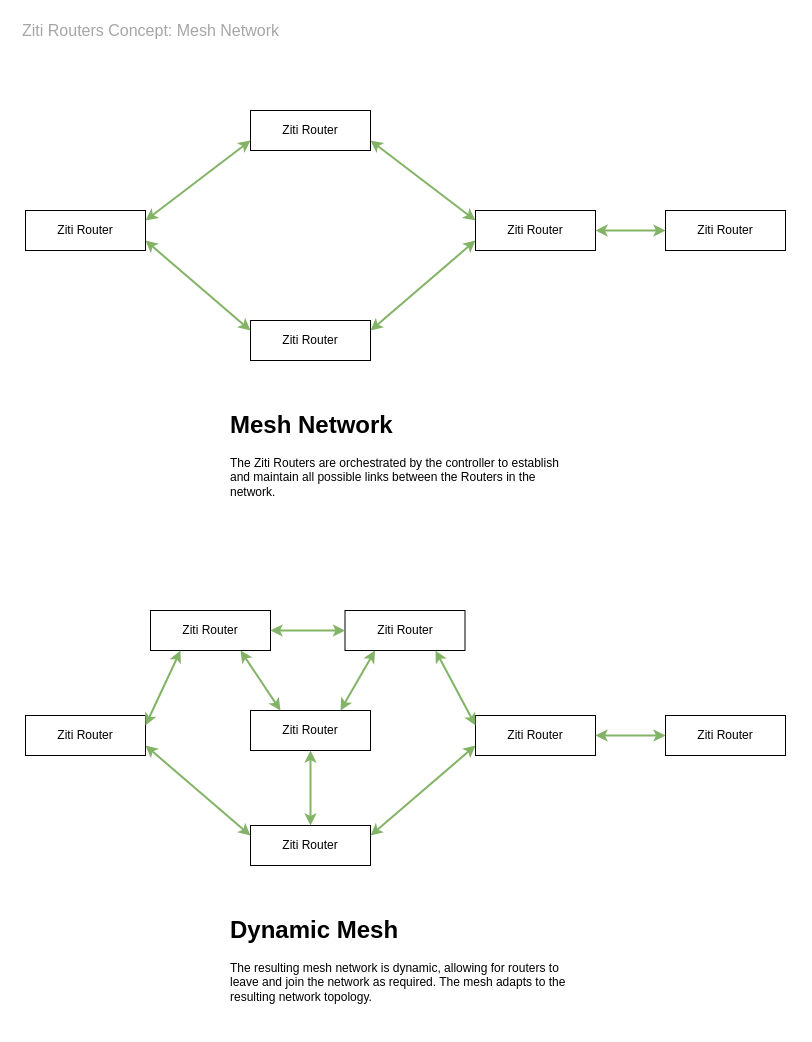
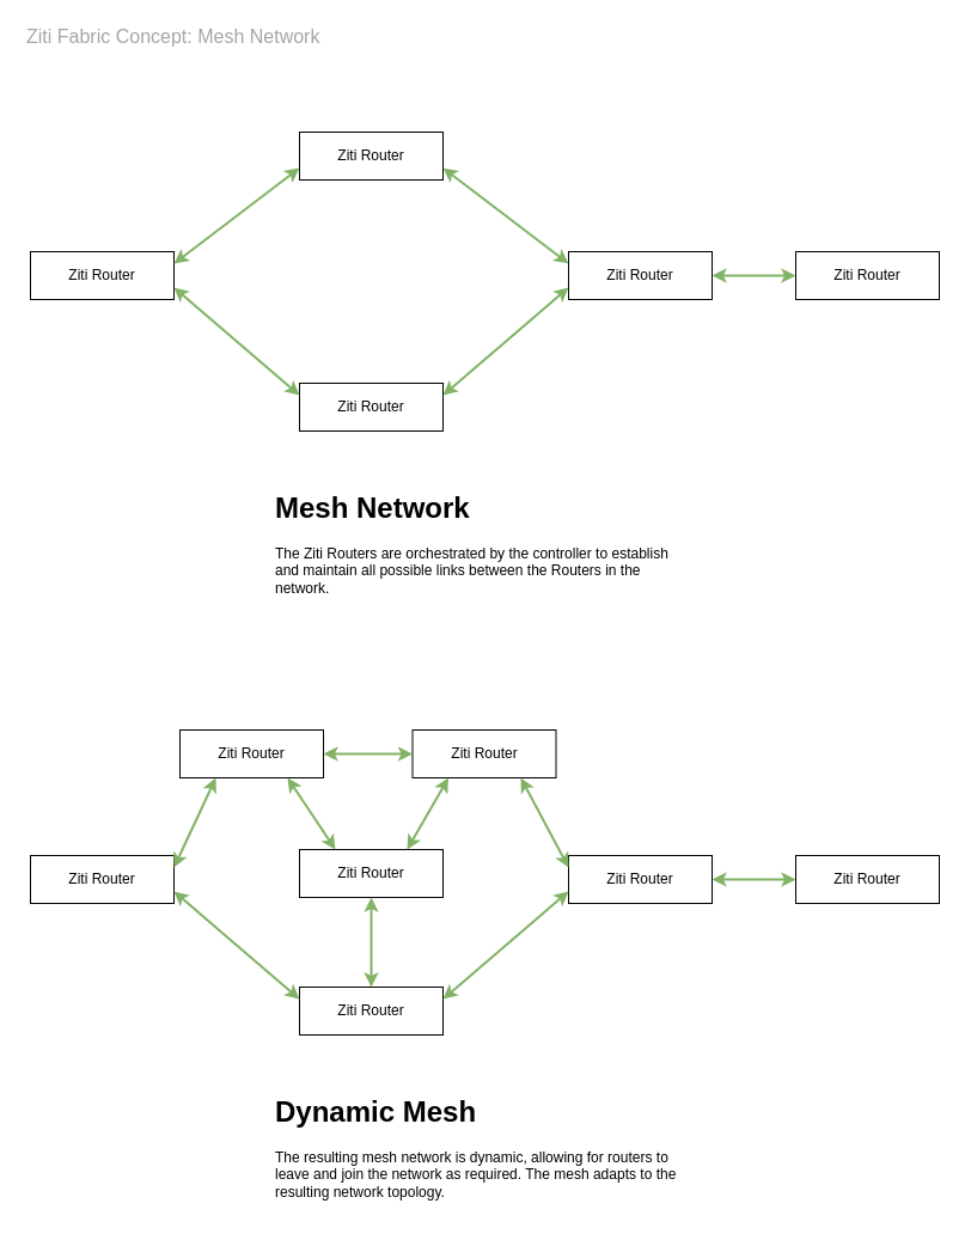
  <mxCell id="0" />
  <mxCell id="1" parent="0" />
- <mxCell id="2" value="&lt;span style=&quot;font-size: 16px&quot;&gt;Ziti Routers Concept: Mesh Network&lt;br&gt;&lt;/span&gt;" style="text;html=1;strokeColor=none;fillColor=none;align=left;verticalAlign=middle;whiteSpace=wrap;rounded=0;fontColor=#A6A6A6;" vertex="1" parent="1"><mxGeometry x="20" y="20" width="770" height="20" as="geometry" /></mxCell>
+ <mxCell id="2" value="&lt;span style=&quot;font-size: 16px&quot;&gt;Ziti Fabric Concept: Mesh Network&lt;br&gt;&lt;/span&gt;" style="text;html=1;strokeColor=none;fillColor=none;align=left;verticalAlign=middle;whiteSpace=wrap;rounded=0;fontColor=#A6A6A6;" vertex="1" parent="1"><mxGeometry x="20" y="20" width="770" height="20" as="geometry" /></mxCell>
  <mxCell id="3" value="Ziti Router" style="rounded=0;whiteSpace=wrap;html=1;" vertex="1" parent="1"><mxGeometry x="25" y="210" width="120" height="40" as="geometry" /></mxCell>
  <mxCell id="4" value="Ziti Router" style="rounded=0;whiteSpace=wrap;html=1;" vertex="1" parent="1"><mxGeometry x="665" y="210" width="120" height="40" as="geometry" /></mxCell>
  <mxCell id="5" value="Ziti Router" style="rounded=0;whiteSpace=wrap;html=1;" vertex="1" parent="1"><mxGeometry x="250" y="320" width="120" height="40" as="geometry" /></mxCell>
  <mxCell id="6" value="Ziti Router" style="rounded=0;whiteSpace=wrap;html=1;" vertex="1" parent="1"><mxGeometry x="475" y="210" width="120" height="40" as="geometry" /></mxCell>
  <mxCell id="7" value="Ziti Router" style="rounded=0;whiteSpace=wrap;html=1;" vertex="1" parent="1"><mxGeometry x="250" y="110" width="120" height="40" as="geometry" /></mxCell>
  <mxCell id="8" value="" style="endArrow=classic;startArrow=classic;html=1;exitX=1;exitY=0.25;exitDx=0;exitDy=0;entryX=0;entryY=0.75;entryDx=0;entryDy=0;fillColor=#d5e8d4;strokeColor=#82b366;strokeWidth=2;" edge="1" parent="1" source="3" target="7"><mxGeometry width="50" height="50" relative="1" as="geometry"><mxPoint x="180" y="220" as="sourcePoint" /><mxPoint x="380" y="220" as="targetPoint" /></mxGeometry></mxCell>
  <mxCell id="9" value="" style="endArrow=classic;startArrow=classic;html=1;exitX=0;exitY=0.25;exitDx=0;exitDy=0;entryX=1;entryY=0.75;entryDx=0;entryDy=0;fillColor=#d5e8d4;strokeColor=#82b366;strokeWidth=2;" edge="1" parent="1" source="5" target="3"><mxGeometry width="50" height="50" relative="1" as="geometry"><mxPoint x="190" y="240" as="sourcePoint" /><mxPoint x="270" y="170" as="targetPoint" /></mxGeometry></mxCell>
  <mxCell id="10" value="" style="endArrow=classic;startArrow=classic;html=1;exitX=0;exitY=0.25;exitDx=0;exitDy=0;fillColor=#d5e8d4;strokeColor=#82b366;strokeWidth=2;entryX=1;entryY=0.75;entryDx=0;entryDy=0;" edge="1" parent="1" source="6" target="7"><mxGeometry width="50" height="50" relative="1" as="geometry"><mxPoint x="215" y="250" as="sourcePoint" /><mxPoint x="365" y="170" as="targetPoint" /></mxGeometry></mxCell>
  <mxCell id="11" value="" style="endArrow=classic;startArrow=classic;html=1;exitX=1;exitY=0.25;exitDx=0;exitDy=0;entryX=0;entryY=0.75;entryDx=0;entryDy=0;fillColor=#d5e8d4;strokeColor=#82b366;strokeWidth=2;" edge="1" parent="1" source="5" target="6"><mxGeometry width="50" height="50" relative="1" as="geometry"><mxPoint x="225" y="260" as="sourcePoint" /><mxPoint x="305" y="190" as="targetPoint" /></mxGeometry></mxCell>
  <mxCell id="12" value="" style="endArrow=classic;startArrow=classic;html=1;fillColor=#d5e8d4;strokeColor=#82b366;strokeWidth=2;entryX=0;entryY=0.5;entryDx=0;entryDy=0;exitX=1;exitY=0.5;exitDx=0;exitDy=0;" edge="1" parent="1" source="6" target="4"><mxGeometry width="50" height="50" relative="1" as="geometry"><mxPoint x="575" y="280" as="sourcePoint" /><mxPoint x="375" y="180" as="targetPoint" /></mxGeometry></mxCell>
  <mxCell id="13" value="&lt;h1&gt;Mesh Network&lt;/h1&gt;&lt;p&gt;The Ziti Routers are orchestrated by the controller to establish and maintain all possible links between the Routers in the network.&lt;/p&gt;" style="text;html=1;strokeColor=none;fillColor=none;spacing=5;spacingTop=-20;whiteSpace=wrap;overflow=hidden;rounded=0;" vertex="1" parent="1"><mxGeometry x="224.5" y="405" width="360" height="110" as="geometry" /></mxCell>
  <mxCell id="14" value="Ziti Router" style="rounded=0;whiteSpace=wrap;html=1;" vertex="1" parent="1"><mxGeometry x="25" y="715" width="120" height="40" as="geometry" /></mxCell>
  <mxCell id="15" value="Ziti Router" style="rounded=0;whiteSpace=wrap;html=1;" vertex="1" parent="1"><mxGeometry x="665" y="715" width="120" height="40" as="geometry" /></mxCell>
  <mxCell id="16" value="Ziti Router" style="rounded=0;whiteSpace=wrap;html=1;" vertex="1" parent="1"><mxGeometry x="250" y="825" width="120" height="40" as="geometry" /></mxCell>
  <mxCell id="17" value="Ziti Router" style="rounded=0;whiteSpace=wrap;html=1;" vertex="1" parent="1"><mxGeometry x="475" y="715" width="120" height="40" as="geometry" /></mxCell>
  <mxCell id="18" value="Ziti Router" style="rounded=0;whiteSpace=wrap;html=1;" vertex="1" parent="1"><mxGeometry x="150" y="610" width="120" height="40" as="geometry" /></mxCell>
  <mxCell id="19" value="" style="endArrow=classic;startArrow=classic;html=1;exitX=1;exitY=0.25;exitDx=0;exitDy=0;entryX=0.25;entryY=1;entryDx=0;entryDy=0;fillColor=#d5e8d4;strokeColor=#82b366;strokeWidth=2;" edge="1" parent="1" source="14" target="18"><mxGeometry width="50" height="50" relative="1" as="geometry"><mxPoint x="180" y="725" as="sourcePoint" /><mxPoint x="380" y="725" as="targetPoint" /></mxGeometry></mxCell>
  <mxCell id="20" value="" style="endArrow=classic;startArrow=classic;html=1;exitX=0;exitY=0.25;exitDx=0;exitDy=0;entryX=1;entryY=0.75;entryDx=0;entryDy=0;fillColor=#d5e8d4;strokeColor=#82b366;strokeWidth=2;" edge="1" parent="1" source="16" target="14"><mxGeometry width="50" height="50" relative="1" as="geometry"><mxPoint x="190" y="745" as="sourcePoint" /><mxPoint x="270" y="675" as="targetPoint" /></mxGeometry></mxCell>
  <mxCell id="21" value="" style="endArrow=classic;startArrow=classic;html=1;exitX=1;exitY=0.25;exitDx=0;exitDy=0;entryX=0;entryY=0.75;entryDx=0;entryDy=0;fillColor=#d5e8d4;strokeColor=#82b366;strokeWidth=2;" edge="1" parent="1" source="16" target="17"><mxGeometry width="50" height="50" relative="1" as="geometry"><mxPoint x="225" y="765" as="sourcePoint" /><mxPoint x="305" y="695" as="targetPoint" /></mxGeometry></mxCell>
  <mxCell id="22" value="" style="endArrow=classic;startArrow=classic;html=1;fillColor=#d5e8d4;strokeColor=#82b366;strokeWidth=2;entryX=0;entryY=0.5;entryDx=0;entryDy=0;exitX=1;exitY=0.5;exitDx=0;exitDy=0;" edge="1" parent="1" source="17" target="15"><mxGeometry width="50" height="50" relative="1" as="geometry"><mxPoint x="575" y="785" as="sourcePoint" /><mxPoint x="375" y="685" as="targetPoint" /></mxGeometry></mxCell>
  <mxCell id="23" value="&lt;h1&gt;Dynamic Mesh&lt;/h1&gt;&lt;p&gt;The resulting mesh network is dynamic, allowing for routers to leave and join the network as required. The mesh adapts to the resulting network topology.&lt;/p&gt;" style="text;html=1;strokeColor=none;fillColor=none;spacing=5;spacingTop=-20;whiteSpace=wrap;overflow=hidden;rounded=0;" vertex="1" parent="1"><mxGeometry x="224.5" y="910" width="360" height="110" as="geometry" /></mxCell>
  <mxCell id="24" value="Ziti Router" style="rounded=0;whiteSpace=wrap;html=1;" vertex="1" parent="1"><mxGeometry x="344.5" y="610" width="120" height="40" as="geometry" /></mxCell>
  <mxCell id="25" value="" style="endArrow=classic;startArrow=classic;html=1;fillColor=#d5e8d4;strokeColor=#82b366;strokeWidth=2;exitX=1;exitY=0.5;exitDx=0;exitDy=0;" edge="1" parent="1" source="18" target="24"><mxGeometry width="50" height="50" relative="1" as="geometry"><mxPoint x="570" y="590" as="sourcePoint" /><mxPoint x="640" y="590" as="targetPoint" /></mxGeometry></mxCell>
  <mxCell id="26" value="Ziti Router" style="rounded=0;whiteSpace=wrap;html=1;" vertex="1" parent="1"><mxGeometry x="250" y="710" width="120" height="40" as="geometry" /></mxCell>
  <mxCell id="27" value="" style="endArrow=classic;startArrow=classic;html=1;exitX=0;exitY=0.25;exitDx=0;exitDy=0;fillColor=#d5e8d4;strokeColor=#82b366;strokeWidth=2;entryX=0.75;entryY=1;entryDx=0;entryDy=0;" edge="1" parent="1"><mxGeometry width="50" height="50" relative="1" as="geometry"><mxPoint x="475" y="725" as="sourcePoint" /><mxPoint x="435" y="650" as="targetPoint" /></mxGeometry></mxCell>
  <mxCell id="28" value="" style="endArrow=classic;startArrow=classic;html=1;exitX=0.5;exitY=0;exitDx=0;exitDy=0;fillColor=#d5e8d4;strokeColor=#82b366;strokeWidth=2;entryX=0.5;entryY=1;entryDx=0;entryDy=0;" edge="1" parent="1" source="16" target="26"><mxGeometry width="50" height="50" relative="1" as="geometry"><mxPoint x="485" y="735" as="sourcePoint" /><mxPoint x="445" y="660" as="targetPoint" /></mxGeometry></mxCell>
  <mxCell id="29" value="" style="endArrow=classic;startArrow=classic;html=1;exitX=0.25;exitY=1;exitDx=0;exitDy=0;fillColor=#d5e8d4;strokeColor=#82b366;strokeWidth=2;entryX=0.75;entryY=0;entryDx=0;entryDy=0;" edge="1" parent="1" source="24" target="26"><mxGeometry width="50" height="50" relative="1" as="geometry"><mxPoint x="495" y="745" as="sourcePoint" /><mxPoint x="455" y="670" as="targetPoint" /></mxGeometry></mxCell>
  <mxCell id="30" value="" style="endArrow=classic;startArrow=classic;html=1;exitX=0.25;exitY=0;exitDx=0;exitDy=0;fillColor=#d5e8d4;strokeColor=#82b366;strokeWidth=2;entryX=0.75;entryY=1;entryDx=0;entryDy=0;" edge="1" parent="1" source="26" target="18"><mxGeometry width="50" height="50" relative="1" as="geometry"><mxPoint x="505" y="755" as="sourcePoint" /><mxPoint x="465" y="680" as="targetPoint" /></mxGeometry></mxCell>
